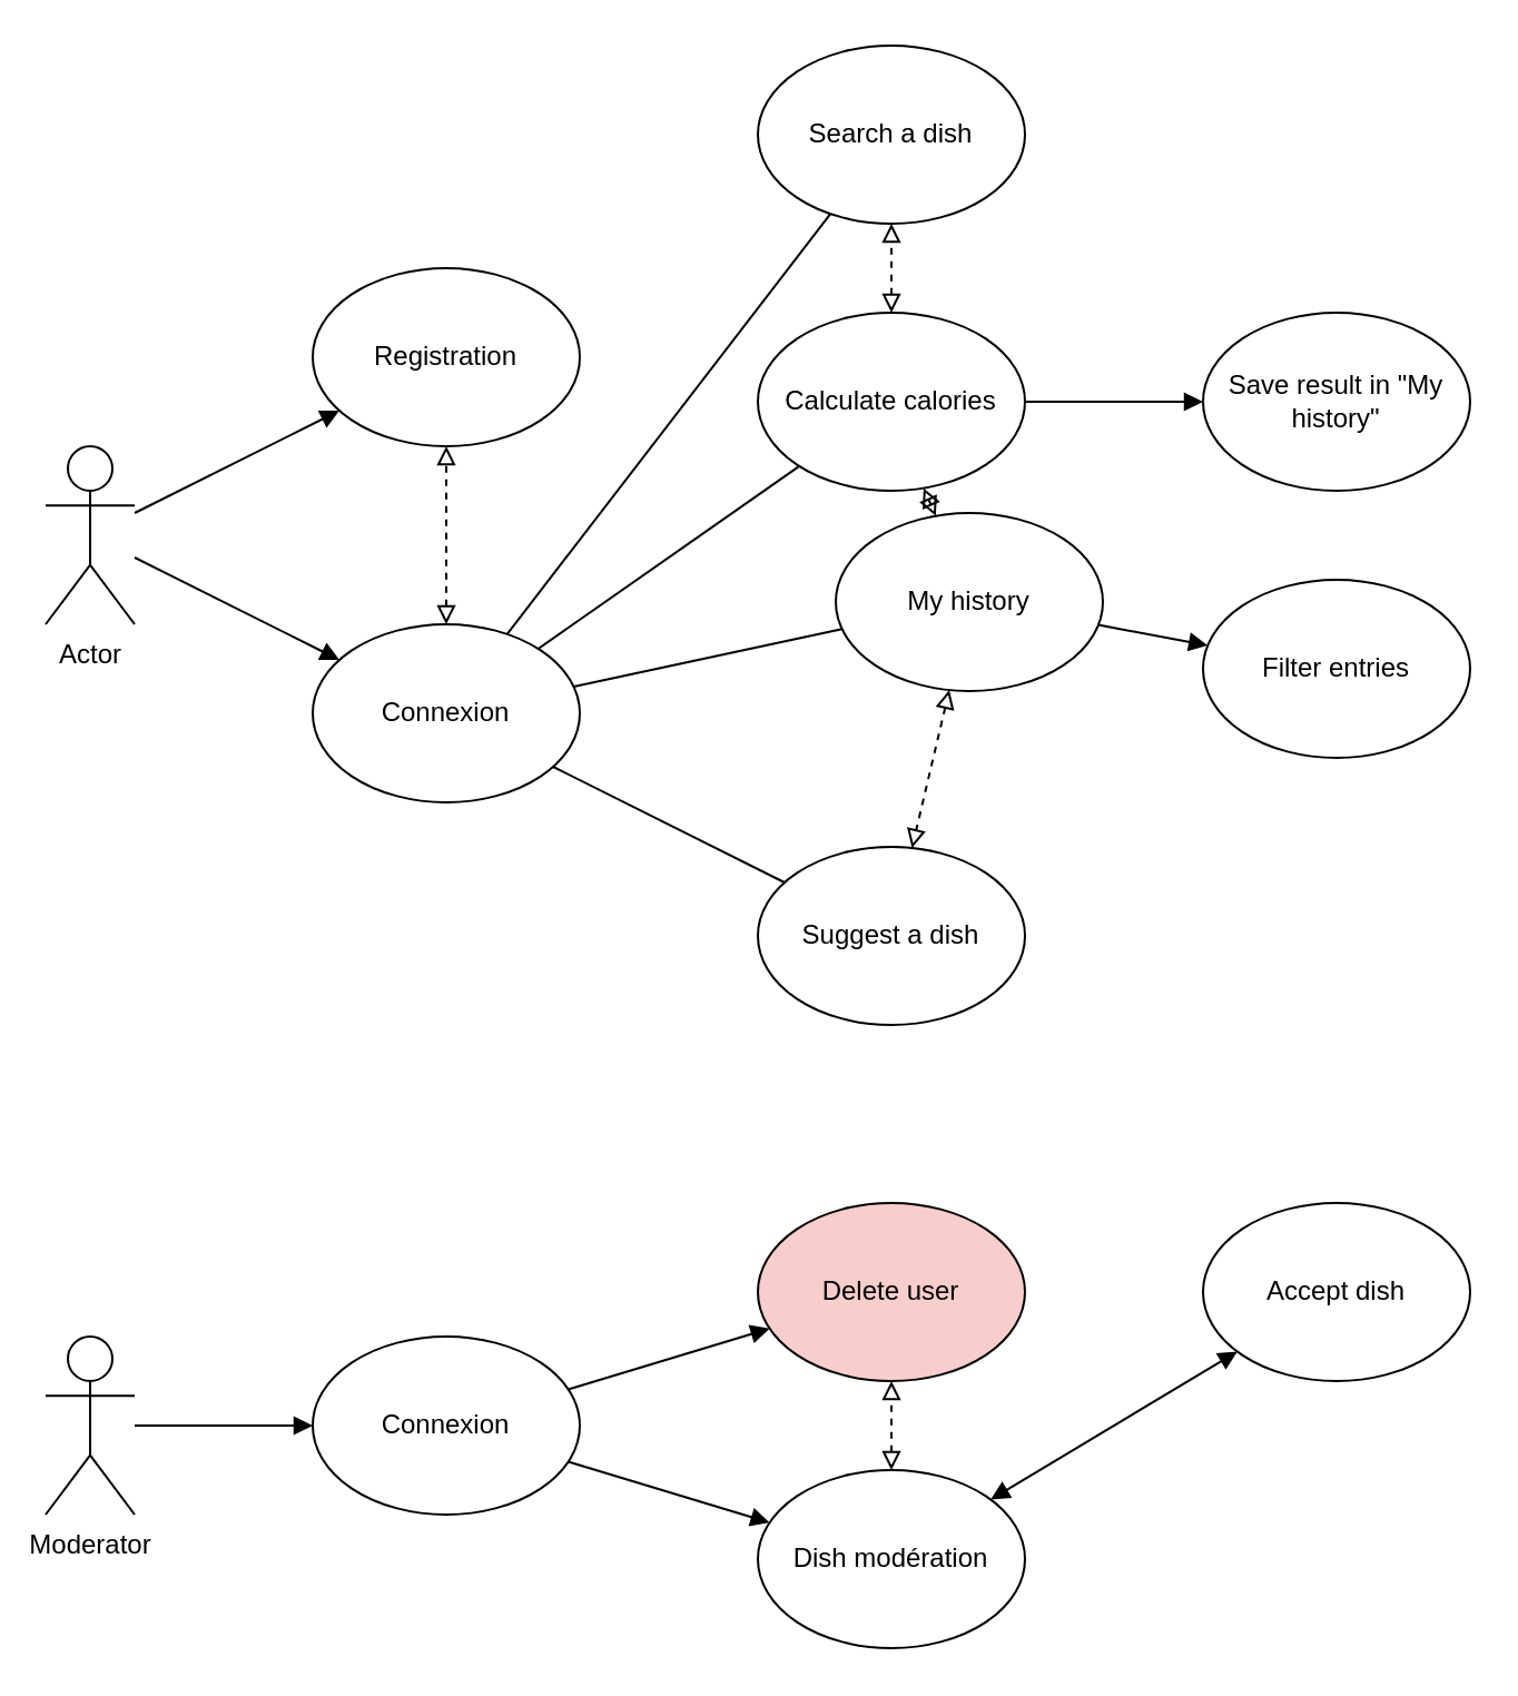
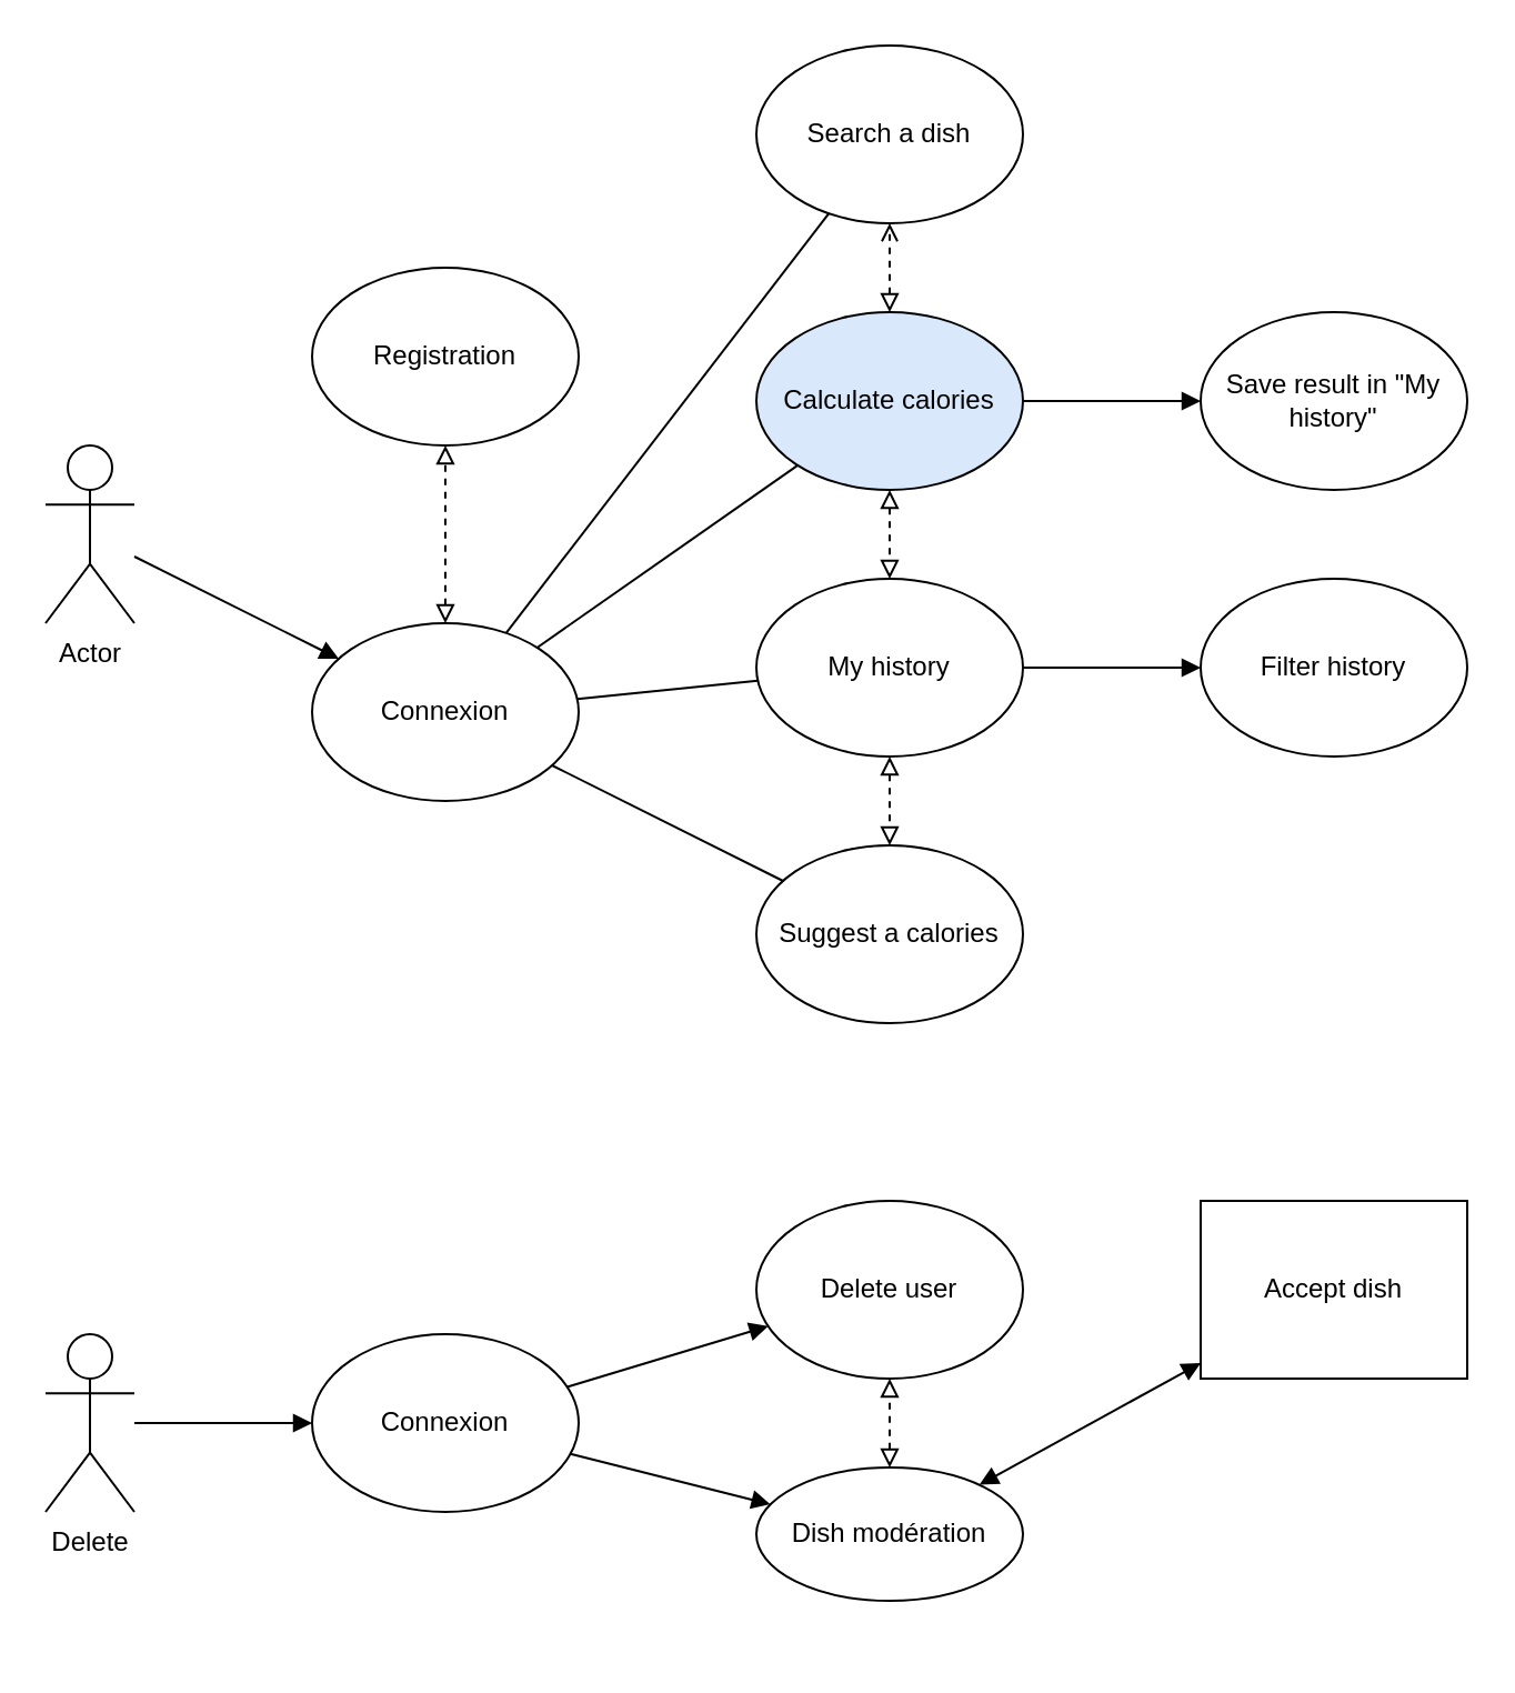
  <mxCell id="0" />
  <mxCell id="1" parent="0" />
  <mxCell id="2" value="Actor" style="shape=umlActor;verticalLabelPosition=bottom;labelBackgroundColor=#ffffff;verticalAlign=top;html=1;outlineConnect=0;" vertex="1" parent="1"><mxGeometry x="20" y="200" width="40" height="80" as="geometry" /></mxCell>
  <mxCell id="3" value="Registration" style="ellipse;whiteSpace=wrap;html=1;" vertex="1" parent="1"><mxGeometry x="140" y="120" width="120" height="80" as="geometry" /></mxCell>
  <mxCell id="4" value="Connexion" style="ellipse;whiteSpace=wrap;html=1;" vertex="1" parent="1"><mxGeometry x="140" y="280" width="120" height="80" as="geometry" /></mxCell>
  <mxCell id="5" value="Search a dish" style="ellipse;whiteSpace=wrap;html=1;" vertex="1" parent="1"><mxGeometry x="340" y="20" width="120" height="80" as="geometry" /></mxCell>
- <mxCell id="6" value="Calculate calories" style="ellipse;whiteSpace=wrap;html=1;" vertex="1" parent="1"><mxGeometry x="340" y="140" width="120" height="80" as="geometry" /></mxCell>
- <mxCell id="7" value="My history" style="ellipse;whiteSpace=wrap;html=1;" vertex="1" parent="1"><mxGeometry x="375" y="230" width="120" height="80" as="geometry" /></mxCell>
- <mxCell id="8" value="Suggest a dish" style="ellipse;whiteSpace=wrap;html=1;" vertex="1" parent="1"><mxGeometry x="340" y="380" width="120" height="80" as="geometry" /></mxCell>
+ <mxCell id="6" value="Calculate calories" style="ellipse;whiteSpace=wrap;html=1;fillColor=#dae8fc;" vertex="1" parent="1"><mxGeometry x="340" y="140" width="120" height="80" as="geometry" /></mxCell>
+ <mxCell id="7" value="My history" style="ellipse;whiteSpace=wrap;html=1;" vertex="1" parent="1"><mxGeometry x="340" y="260" width="120" height="80" as="geometry" /></mxCell>
+ <mxCell id="8" value="Suggest a calories" style="ellipse;whiteSpace=wrap;html=1;" vertex="1" parent="1"><mxGeometry x="340" y="380" width="120" height="80" as="geometry" /></mxCell>
  <mxCell id="9" value="Save result in &quot;My history&quot;" style="ellipse;whiteSpace=wrap;html=1;" vertex="1" parent="1"><mxGeometry x="540" y="140" width="120" height="80" as="geometry" /></mxCell>
- <mxCell id="10" value="Filter entries" style="ellipse;whiteSpace=wrap;html=1;" vertex="1" parent="1"><mxGeometry x="540" y="260" width="120" height="80" as="geometry" /></mxCell>
- <mxCell id="11" value="" style="endArrow=block;html=1;startArrow=none;startFill=0;endFill=1;" edge="1" parent="1" source="2" target="3"><mxGeometry width="50" height="50" relative="1" as="geometry"><mxPoint x="500" y="290" as="sourcePoint" /><mxPoint x="550" y="240" as="targetPoint" /></mxGeometry></mxCell>
+ <mxCell id="10" value="Filter history" style="ellipse;whiteSpace=wrap;html=1;" vertex="1" parent="1"><mxGeometry x="540" y="260" width="120" height="80" as="geometry" /></mxCell>
  <mxCell id="12" value="" style="endArrow=block;html=1;endFill=1;" edge="1" parent="1" source="2" target="4"><mxGeometry width="50" height="50" relative="1" as="geometry"><mxPoint x="500" y="290" as="sourcePoint" /><mxPoint x="550" y="240" as="targetPoint" /></mxGeometry></mxCell>
  <mxCell id="13" value="" style="endArrow=none;html=1;" edge="1" parent="1" source="4" target="5"><mxGeometry width="50" height="50" relative="1" as="geometry"><mxPoint x="500" y="290" as="sourcePoint" /><mxPoint x="500" y="304" as="targetPoint" /></mxGeometry></mxCell>
  <mxCell id="14" value="" style="endArrow=none;html=1;" edge="1" parent="1" source="4" target="6"><mxGeometry width="50" height="50" relative="1" as="geometry"><mxPoint x="341.469" y="309.442" as="sourcePoint" /><mxPoint x="638.55" y="190.58" as="targetPoint" /></mxGeometry></mxCell>
  <mxCell id="15" value="" style="endArrow=none;html=1;" edge="1" parent="1" source="4" target="7"><mxGeometry width="50" height="50" relative="1" as="geometry"><mxPoint x="349.336" y="324.066" as="sourcePoint" /><mxPoint x="630.664" y="295.934" as="targetPoint" /></mxGeometry></mxCell>
  <mxCell id="16" value="" style="endArrow=none;html=1;" edge="1" parent="1" source="4" target="8"><mxGeometry width="50" height="50" relative="1" as="geometry"><mxPoint x="347.497" y="341.432" as="sourcePoint" /><mxPoint x="632.53" y="398.506" as="targetPoint" /></mxGeometry></mxCell>
  <mxCell id="17" value="" style="endArrow=block;html=1;startArrow=none;startFill=0;endFill=1;" edge="1" parent="1" source="6" target="9"><mxGeometry width="50" height="50" relative="1" as="geometry"><mxPoint x="58" y="254" as="sourcePoint" /><mxPoint x="362" y="406" as="targetPoint" /></mxGeometry></mxCell>
  <mxCell id="18" value="" style="endArrow=block;html=1;endFill=1;" edge="1" parent="1" source="7" target="10"><mxGeometry width="50" height="50" relative="1" as="geometry"><mxPoint x="470" y="190" as="sourcePoint" /><mxPoint x="550" y="190" as="targetPoint" /></mxGeometry></mxCell>
- <mxCell id="19" value="Moderator" style="shape=umlActor;verticalLabelPosition=bottom;labelBackgroundColor=#ffffff;verticalAlign=top;html=1;outlineConnect=0;" vertex="1" parent="1"><mxGeometry x="20" y="600" width="40" height="80" as="geometry" /></mxCell>
+ <mxCell id="19" value="Delete" style="shape=umlActor;verticalLabelPosition=bottom;labelBackgroundColor=#ffffff;verticalAlign=top;html=1;outlineConnect=0;" vertex="1" parent="1"><mxGeometry x="20" y="600" width="40" height="80" as="geometry" /></mxCell>
  <mxCell id="20" value="" style="endArrow=block;dashed=1;html=1;endFill=0;startArrow=block;startFill=0;" edge="1" parent="1" source="4" target="3"><mxGeometry width="50" height="50" relative="1" as="geometry"><mxPoint x="420" y="310" as="sourcePoint" /><mxPoint x="470" y="260" as="targetPoint" /></mxGeometry></mxCell>
- <mxCell id="21" value="" style="endArrow=block;dashed=1;html=1;endFill=0;startArrow=block;startFill=0;" edge="1" parent="1" source="6" target="5"><mxGeometry width="50" height="50" relative="1" as="geometry"><mxPoint x="10" y="190" as="sourcePoint" /><mxPoint x="10" y="110" as="targetPoint" /></mxGeometry></mxCell>
+ <mxCell id="21" value="" style="endArrow=open;dashed=1;html=1;endFill=0;startArrow=block;startFill=0;" edge="1" parent="1" source="6" target="5"><mxGeometry width="50" height="50" relative="1" as="geometry"><mxPoint x="10" y="190" as="sourcePoint" /><mxPoint x="10" y="110" as="targetPoint" /></mxGeometry></mxCell>
  <mxCell id="22" value="" style="endArrow=block;dashed=1;html=1;endFill=0;startArrow=block;startFill=0;" edge="1" parent="1" source="6" target="7"><mxGeometry width="50" height="50" relative="1" as="geometry"><mxPoint x="410" y="150" as="sourcePoint" /><mxPoint x="410" y="110" as="targetPoint" /></mxGeometry></mxCell>
  <mxCell id="23" value="" style="endArrow=block;dashed=1;html=1;endFill=0;startArrow=block;startFill=0;" edge="1" parent="1" source="7" target="8"><mxGeometry width="50" height="50" relative="1" as="geometry"><mxPoint x="410" y="230" as="sourcePoint" /><mxPoint x="410" y="270" as="targetPoint" /></mxGeometry></mxCell>
  <mxCell id="24" value="Connexion" style="ellipse;whiteSpace=wrap;html=1;" vertex="1" parent="1"><mxGeometry x="140" y="600" width="120" height="80" as="geometry" /></mxCell>
- <mxCell id="25" value="Delete user" style="ellipse;whiteSpace=wrap;html=1;fillColor=#f8cecc;" vertex="1" parent="1"><mxGeometry x="340" y="540" width="120" height="80" as="geometry" /></mxCell>
- <mxCell id="26" value="Dish modération" style="ellipse;whiteSpace=wrap;html=1;" vertex="1" parent="1"><mxGeometry x="340" y="660" width="120" height="80" as="geometry" /></mxCell>
- <mxCell id="27" value="Accept dish" style="ellipse;whiteSpace=wrap;html=1;" vertex="1" parent="1"><mxGeometry x="540" y="540" width="120" height="80" as="geometry" /></mxCell>
+ <mxCell id="25" value="Delete user" style="ellipse;whiteSpace=wrap;html=1;" vertex="1" parent="1"><mxGeometry x="340" y="540" width="120" height="80" as="geometry" /></mxCell>
+ <mxCell id="26" value="Dish modération" style="ellipse;whiteSpace=wrap;html=1;" vertex="1" parent="1"><mxGeometry x="340" y="660" width="120" height="60" as="geometry" /></mxCell>
+ <mxCell id="27" value="Accept dish" style="whiteSpace=wrap;html=1;rounded=0;" vertex="1" parent="1"><mxGeometry x="540" y="540" width="120" height="80" as="geometry" /></mxCell>
  <mxCell id="28" value="" style="endArrow=block;html=1;endFill=1;" edge="1" parent="1" source="19" target="24"><mxGeometry width="50" height="50" relative="1" as="geometry"><mxPoint x="500" y="630" as="sourcePoint" /><mxPoint x="550" y="580" as="targetPoint" /></mxGeometry></mxCell>
  <mxCell id="29" value="" style="endArrow=block;html=1;endFill=1;" edge="1" parent="1" source="24" target="26"><mxGeometry width="50" height="50" relative="1" as="geometry"><mxPoint x="70" y="650" as="sourcePoint" /><mxPoint x="150" y="650" as="targetPoint" /></mxGeometry></mxCell>
  <mxCell id="30" value="" style="endArrow=block;html=1;endFill=1;" edge="1" parent="1" source="24" target="25"><mxGeometry width="50" height="50" relative="1" as="geometry"><mxPoint x="264.821" y="666.257" as="sourcePoint" /><mxPoint x="355.285" y="693.585" as="targetPoint" /></mxGeometry></mxCell>
  <mxCell id="31" value="" style="endArrow=block;html=1;endFill=1;startArrow=block;startFill=1;" edge="1" parent="1" source="26" target="27"><mxGeometry width="50" height="50" relative="1" as="geometry"><mxPoint x="284.821" y="686.257" as="sourcePoint" /><mxPoint x="375.285" y="713.585" as="targetPoint" /></mxGeometry></mxCell>
  <mxCell id="32" value="" style="endArrow=block;dashed=1;html=1;endFill=0;startArrow=block;startFill=0;" edge="1" parent="1" source="26" target="25"><mxGeometry width="50" height="50" relative="1" as="geometry"><mxPoint x="410" y="270" as="sourcePoint" /><mxPoint x="410" y="310" as="targetPoint" /></mxGeometry></mxCell>
